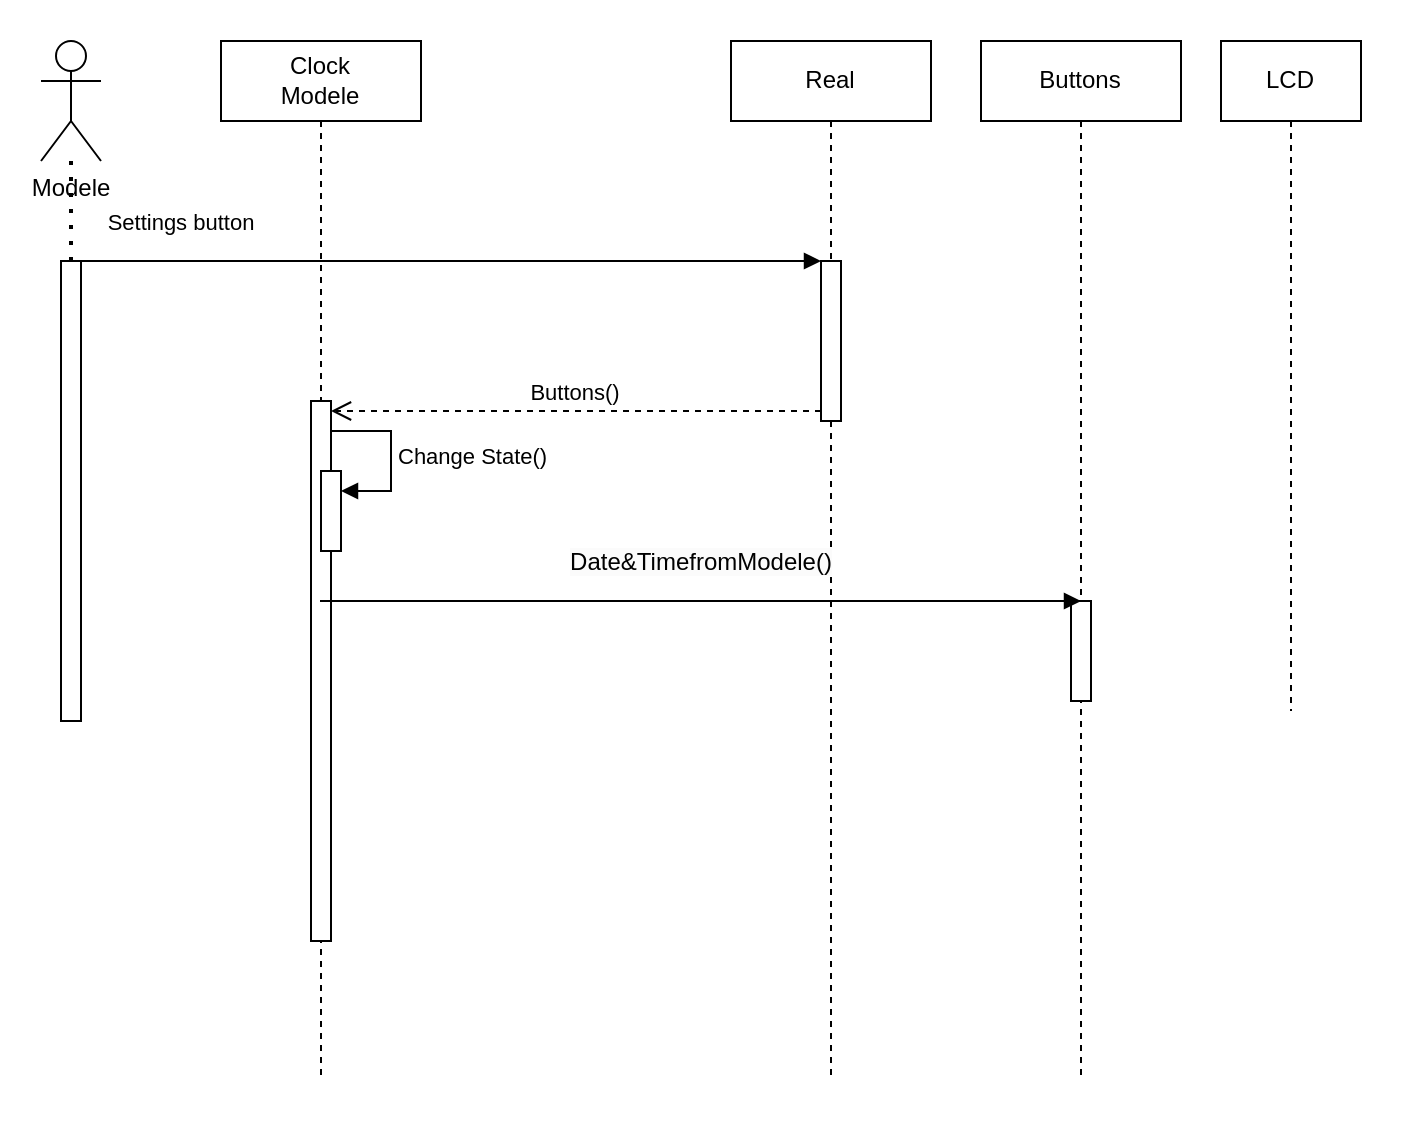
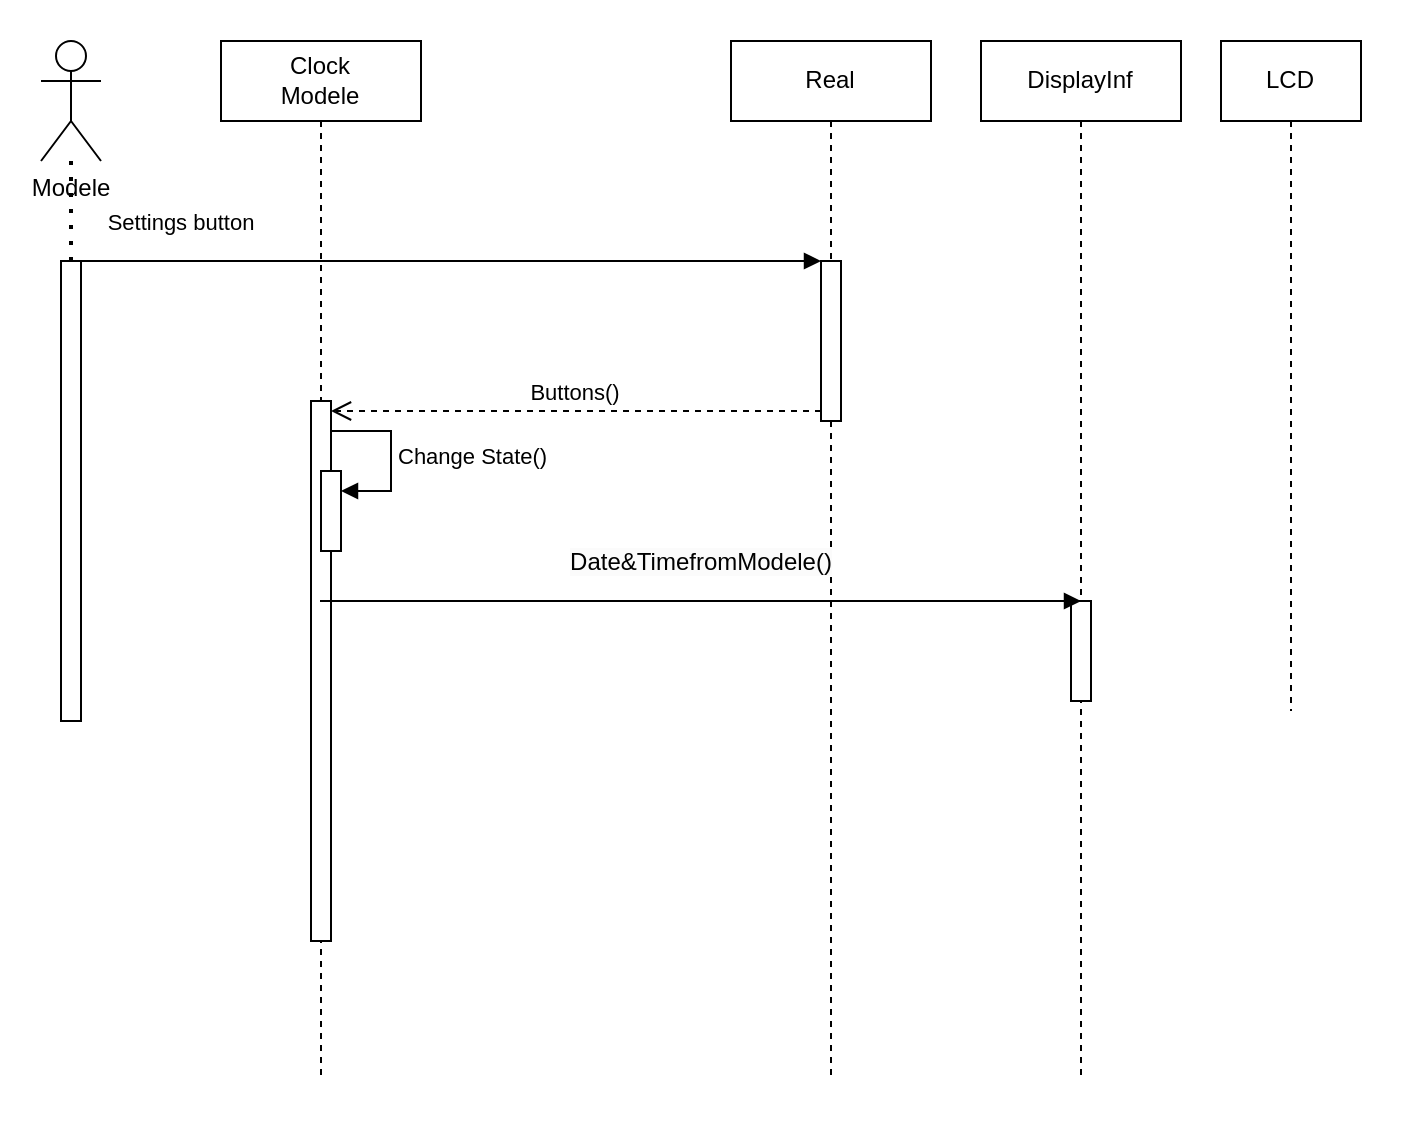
  <mxCell id="0" />
  <mxCell id="1" parent="0" />
  <mxCell id="2" value="Modele" style="shape=umlActor;verticalLabelPosition=bottom;verticalAlign=top;html=1;" vertex="1" parent="1"><mxGeometry x="20" y="20" width="30" height="60" as="geometry" /></mxCell>
  <mxCell id="3" value="Clock&lt;br&gt;Modele" style="shape=umlLifeline;perimeter=lifelinePerimeter;whiteSpace=wrap;html=1;container=1;dropTarget=0;collapsible=0;recursiveResize=0;outlineConnect=0;portConstraint=eastwest;newEdgeStyle={&quot;edgeStyle&quot;:&quot;elbowEdgeStyle&quot;,&quot;elbow&quot;:&quot;vertical&quot;,&quot;curved&quot;:0,&quot;rounded&quot;:0};" vertex="1" parent="1"><mxGeometry x="110" y="20" width="100" height="520" as="geometry" /></mxCell>
  <mxCell id="4" value="" style="html=1;points=[];perimeter=orthogonalPerimeter;outlineConnect=0;targetShapes=umlLifeline;portConstraint=eastwest;newEdgeStyle={&quot;edgeStyle&quot;:&quot;elbowEdgeStyle&quot;,&quot;elbow&quot;:&quot;vertical&quot;,&quot;curved&quot;:0,&quot;rounded&quot;:0};" vertex="1" parent="3"><mxGeometry x="45" y="180" width="10" height="270" as="geometry" /></mxCell>
  <mxCell id="5" value="" style="html=1;points=[];perimeter=orthogonalPerimeter;outlineConnect=0;targetShapes=umlLifeline;portConstraint=eastwest;newEdgeStyle={&quot;edgeStyle&quot;:&quot;elbowEdgeStyle&quot;,&quot;elbow&quot;:&quot;vertical&quot;,&quot;curved&quot;:0,&quot;rounded&quot;:0};" vertex="1" parent="3"><mxGeometry x="50" y="215" width="10" height="40" as="geometry" /></mxCell>
  <mxCell id="6" value="Change State()" style="html=1;align=left;spacingLeft=2;endArrow=block;rounded=0;edgeStyle=orthogonalEdgeStyle;curved=0;rounded=0;" edge="1" target="5" parent="3"><mxGeometry relative="1" as="geometry"><mxPoint x="55" y="195" as="sourcePoint" /><Array as="points"><mxPoint x="85" y="225" /></Array></mxGeometry></mxCell>
  <mxCell id="7" value="Real" style="shape=umlLifeline;perimeter=lifelinePerimeter;whiteSpace=wrap;html=1;container=1;dropTarget=0;collapsible=0;recursiveResize=0;outlineConnect=0;portConstraint=eastwest;newEdgeStyle={&quot;edgeStyle&quot;:&quot;elbowEdgeStyle&quot;,&quot;elbow&quot;:&quot;vertical&quot;,&quot;curved&quot;:0,&quot;rounded&quot;:0};" vertex="1" parent="1"><mxGeometry x="365" y="20" width="100" height="520" as="geometry" /></mxCell>
  <mxCell id="8" value="" style="html=1;points=[];perimeter=orthogonalPerimeter;outlineConnect=0;targetShapes=umlLifeline;portConstraint=eastwest;newEdgeStyle={&quot;edgeStyle&quot;:&quot;elbowEdgeStyle&quot;,&quot;elbow&quot;:&quot;vertical&quot;,&quot;curved&quot;:0,&quot;rounded&quot;:0};" vertex="1" parent="7"><mxGeometry x="45" y="110" width="10" height="80" as="geometry" /></mxCell>
  <mxCell id="9" value="Settings button" style="html=1;verticalAlign=bottom;endArrow=block;edgeStyle=elbowEdgeStyle;elbow=vertical;curved=0;rounded=0;" edge="1" target="8" parent="7"><mxGeometry x="0.086" y="10" relative="1" as="geometry"><mxPoint x="-15" y="110" as="sourcePoint" /><Array as="points"><mxPoint x="-335" y="110" /></Array><mxPoint as="offset" /></mxGeometry></mxCell>
- <mxCell id="10" value="Buttons" style="shape=umlLifeline;perimeter=lifelinePerimeter;whiteSpace=wrap;html=1;container=1;dropTarget=0;collapsible=0;recursiveResize=0;outlineConnect=0;portConstraint=eastwest;newEdgeStyle={&quot;edgeStyle&quot;:&quot;elbowEdgeStyle&quot;,&quot;elbow&quot;:&quot;vertical&quot;,&quot;curved&quot;:0,&quot;rounded&quot;:0};" vertex="1" parent="1"><mxGeometry x="490" y="20" width="100" height="520" as="geometry" /></mxCell>
+ <mxCell id="10" value="DisplayInf" style="shape=umlLifeline;perimeter=lifelinePerimeter;whiteSpace=wrap;html=1;container=1;dropTarget=0;collapsible=0;recursiveResize=0;outlineConnect=0;portConstraint=eastwest;newEdgeStyle={&quot;edgeStyle&quot;:&quot;elbowEdgeStyle&quot;,&quot;elbow&quot;:&quot;vertical&quot;,&quot;curved&quot;:0,&quot;rounded&quot;:0};" vertex="1" parent="1"><mxGeometry x="490" y="20" width="100" height="520" as="geometry" /></mxCell>
  <mxCell id="11" value="" style="html=1;points=[];perimeter=orthogonalPerimeter;outlineConnect=0;targetShapes=umlLifeline;portConstraint=eastwest;newEdgeStyle={&quot;edgeStyle&quot;:&quot;elbowEdgeStyle&quot;,&quot;elbow&quot;:&quot;vertical&quot;,&quot;curved&quot;:0,&quot;rounded&quot;:0};" vertex="1" parent="10"><mxGeometry x="45" y="280" width="10" height="50" as="geometry" /></mxCell>
  <mxCell id="12" value="LCD" style="shape=umlLifeline;perimeter=lifelinePerimeter;whiteSpace=wrap;html=1;container=1;dropTarget=0;collapsible=0;recursiveResize=0;outlineConnect=0;portConstraint=eastwest;newEdgeStyle={&quot;edgeStyle&quot;:&quot;elbowEdgeStyle&quot;,&quot;elbow&quot;:&quot;vertical&quot;,&quot;curved&quot;:0,&quot;rounded&quot;:0};" vertex="1" parent="1"><mxGeometry x="610" y="20" width="70" height="335" as="geometry" /></mxCell>
  <mxCell id="13" value="" style="html=1;points=[];perimeter=orthogonalPerimeter;outlineConnect=0;targetShapes=umlLifeline;portConstraint=eastwest;newEdgeStyle={&quot;edgeStyle&quot;:&quot;elbowEdgeStyle&quot;,&quot;elbow&quot;:&quot;vertical&quot;,&quot;curved&quot;:0,&quot;rounded&quot;:0};" vertex="1" parent="1"><mxGeometry x="30" y="130" width="10" height="230" as="geometry" /></mxCell>
  <mxCell id="14" value="" style="endArrow=none;dashed=1;html=1;dashPattern=1 3;strokeWidth=2;rounded=0;" edge="1" parent="1" source="2" target="13"><mxGeometry width="50" height="50" relative="1" as="geometry"><mxPoint x="220" y="100" as="sourcePoint" /><mxPoint x="270" y="50" as="targetPoint" /></mxGeometry></mxCell>
  <mxCell id="15" value="Buttons()" style="html=1;verticalAlign=bottom;endArrow=open;dashed=1;endSize=8;edgeStyle=elbowEdgeStyle;elbow=vertical;curved=0;rounded=0;" edge="1" source="8" parent="1" target="4"><mxGeometry relative="1" as="geometry"><mxPoint x="340" y="205" as="targetPoint" /></mxGeometry></mxCell>
  <mxCell id="16" value="&lt;span style=&quot;border-color: var(--border-color); font-size: 12px; background-color: rgb(251, 251, 251);&quot;&gt;&lt;span style=&quot;border-color: var(--border-color);&quot;&gt;Date&amp;amp;TimefromModele()&lt;/span&gt;&lt;br&gt;&lt;/span&gt;" style="html=1;verticalAlign=bottom;endArrow=block;edgeStyle=elbowEdgeStyle;elbow=vertical;curved=0;rounded=0;" edge="1" parent="1" source="3"><mxGeometry x="0.001" y="10" width="80" relative="1" as="geometry"><mxPoint x="460" y="300" as="sourcePoint" /><mxPoint x="540" y="300" as="targetPoint" /><mxPoint as="offset" /></mxGeometry></mxCell>
